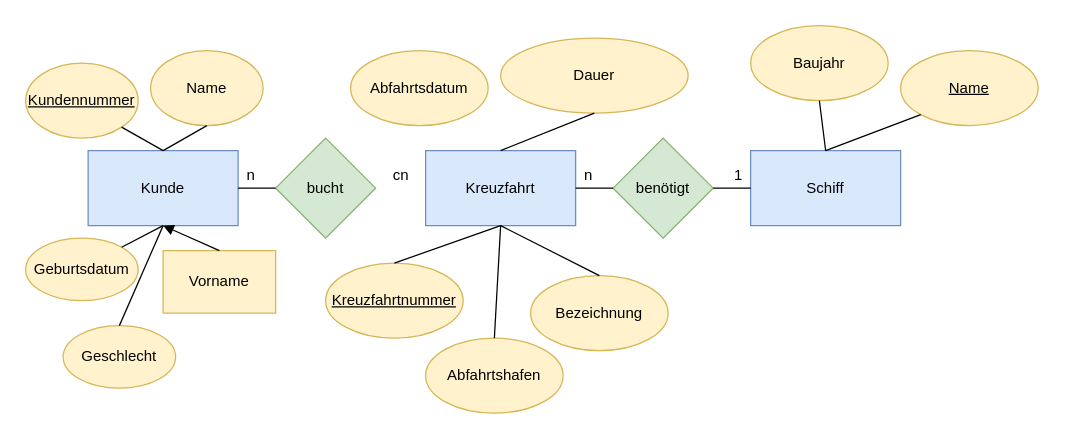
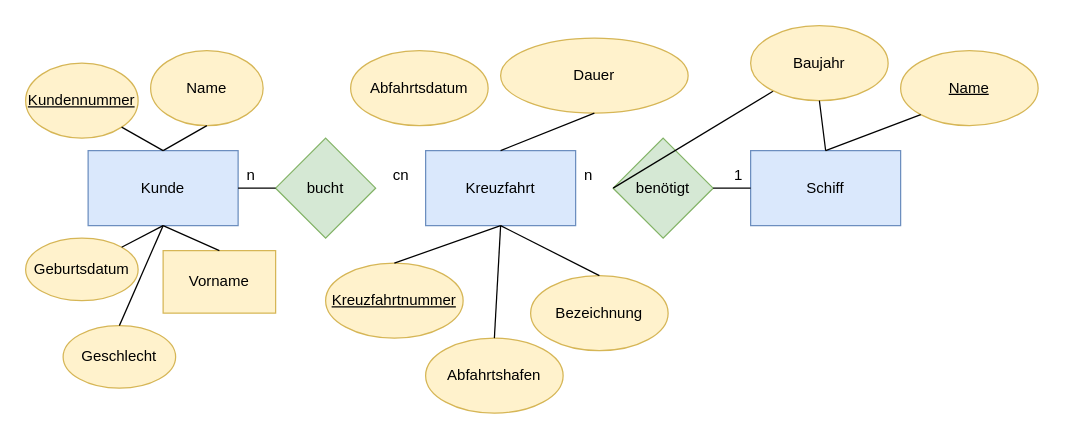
  <mxCell id="0" />
  <mxCell id="1" parent="0" />
  <mxCell id="2" value="Kreuzfahrt" style="rounded=0;whiteSpace=wrap;html=1;fillColor=#dae8fc;strokeColor=#6c8ebf;" parent="1" vertex="1"><mxGeometry x="340" y="120" width="120" height="60" as="geometry" /></mxCell>
  <mxCell id="3" value="Schiff" style="rounded=0;whiteSpace=wrap;html=1;fillColor=#dae8fc;strokeColor=#6c8ebf;" parent="1" vertex="1"><mxGeometry x="600" y="120" width="120" height="60" as="geometry" /></mxCell>
  <mxCell id="4" value="Kunde" style="rounded=0;whiteSpace=wrap;html=1;fillColor=#dae8fc;strokeColor=#6c8ebf;" parent="1" vertex="1"><mxGeometry x="70" y="120" width="120" height="60" as="geometry" /></mxCell>
  <mxCell id="5" value="bucht" style="rhombus;whiteSpace=wrap;html=1;fillColor=#d5e8d4;strokeColor=#82b366;" parent="1" vertex="1"><mxGeometry x="220" y="110" width="80" height="80" as="geometry" /></mxCell>
  <mxCell id="6" value="benötigt" style="rhombus;whiteSpace=wrap;html=1;fillColor=#d5e8d4;strokeColor=#82b366;" parent="1" vertex="1"><mxGeometry x="490" y="110" width="80" height="80" as="geometry" /></mxCell>
  <mxCell id="7" value="&lt;u&gt;Kundennummer&lt;span style=&quot;color: rgba(0, 0, 0, 0); font-family: monospace; font-size: 0px; text-align: start;&quot;&gt;%3CmxGraphModel%3E%3Croot%3E%3CmxCell%20id%3D%220%22%2F%3E%3CmxCell%20id%3D%221%22%20parent%3D%220%22%2F%3E%3CmxCell%20id%3D%222%22%20value%3D%22%22%20style%3D%22rhombus%3BwhiteSpace%3Dwrap%3Bhtml%3D1%3BfillColor%3D%23d5e8d4%3BstrokeColor%3D%2382b366%3B%22%20vertex%3D%221%22%20parent%3D%221%22%3E%3CmxGeometry%20x%3D%22370%22%20y%3D%22460%22%20width%3D%2280%22%20height%3D%2280%22%20as%3D%22geometry%22%2F%3E%3C%2FmxCell%3E%3C%2Froot%3E%3C%2FmxGraphModel%3E&lt;/span&gt;&lt;/u&gt;" style="ellipse;whiteSpace=wrap;html=1;fillColor=#fff2cc;strokeColor=#d6b656;" parent="1" vertex="1"><mxGeometry x="20" y="50" width="90" height="60" as="geometry" /></mxCell>
  <mxCell id="8" value="Geburtsdatum" style="ellipse;whiteSpace=wrap;html=1;fillColor=#fff2cc;strokeColor=#d6b656;" parent="1" vertex="1"><mxGeometry x="20" y="190" width="90" height="50" as="geometry" /></mxCell>
  <mxCell id="9" value="Name" style="ellipse;whiteSpace=wrap;html=1;fillColor=#fff2cc;strokeColor=#d6b656;" parent="1" vertex="1"><mxGeometry x="120" y="40" width="90" height="60" as="geometry" /></mxCell>
  <mxCell id="10" value="Vorname" style="whiteSpace=wrap;html=1;fillColor=#fff2cc;strokeColor=#d6b656;rounded=0;" parent="1" vertex="1"><mxGeometry x="130" y="200" width="90" height="50" as="geometry" /></mxCell>
  <mxCell id="11" value="Geschlecht" style="ellipse;whiteSpace=wrap;html=1;fillColor=#fff2cc;strokeColor=#d6b656;" parent="1" vertex="1"><mxGeometry x="50" y="260" width="90" height="50" as="geometry" /></mxCell>
  <mxCell id="12" value="" style="endArrow=none;html=1;rounded=0;exitX=0.5;exitY=0;exitDx=0;exitDy=0;entryX=0.5;entryY=1;entryDx=0;entryDy=0;" parent="1" source="11" target="4" edge="1"><mxGeometry width="50" height="50" relative="1" as="geometry"><mxPoint x="400" y="350" as="sourcePoint" /><mxPoint x="450" y="300" as="targetPoint" /></mxGeometry></mxCell>
- <mxCell id="13" value="" style="endArrow=block;html=1;rounded=0;exitX=0.5;exitY=0;exitDx=0;exitDy=0;entryX=0.5;entryY=1;entryDx=0;entryDy=0;" parent="1" source="10" target="4" edge="1"><mxGeometry width="50" height="50" relative="1" as="geometry"><mxPoint x="400" y="350" as="sourcePoint" /><mxPoint x="450" y="300" as="targetPoint" /></mxGeometry></mxCell>
+ <mxCell id="13" value="" style="endArrow=none;html=1;rounded=0;exitX=0.5;exitY=0;exitDx=0;exitDy=0;entryX=0.5;entryY=1;entryDx=0;entryDy=0;" parent="1" source="10" target="4" edge="1"><mxGeometry width="50" height="50" relative="1" as="geometry"><mxPoint x="400" y="350" as="sourcePoint" /><mxPoint x="450" y="300" as="targetPoint" /></mxGeometry></mxCell>
  <mxCell id="14" value="" style="endArrow=none;html=1;rounded=0;exitX=1;exitY=0;exitDx=0;exitDy=0;entryX=0.5;entryY=1;entryDx=0;entryDy=0;" parent="1" source="8" target="4" edge="1"><mxGeometry width="50" height="50" relative="1" as="geometry"><mxPoint x="400" y="350" as="sourcePoint" /><mxPoint x="450" y="300" as="targetPoint" /></mxGeometry></mxCell>
  <mxCell id="15" value="" style="endArrow=none;html=1;rounded=0;exitX=1;exitY=1;exitDx=0;exitDy=0;entryX=0.5;entryY=0;entryDx=0;entryDy=0;" parent="1" source="7" target="4" edge="1"><mxGeometry width="50" height="50" relative="1" as="geometry"><mxPoint x="400" y="350" as="sourcePoint" /><mxPoint x="450" y="300" as="targetPoint" /></mxGeometry></mxCell>
  <mxCell id="16" value="" style="endArrow=none;html=1;rounded=0;exitX=0.5;exitY=0;exitDx=0;exitDy=0;entryX=0.5;entryY=1;entryDx=0;entryDy=0;" parent="1" source="4" target="9" edge="1"><mxGeometry width="50" height="50" relative="1" as="geometry"><mxPoint x="400" y="350" as="sourcePoint" /><mxPoint x="450" y="300" as="targetPoint" /></mxGeometry></mxCell>
  <mxCell id="17" value="&lt;u&gt;Kreuzfahrtnummer&lt;/u&gt;" style="ellipse;whiteSpace=wrap;html=1;fillColor=#fff2cc;strokeColor=#d6b656;" parent="1" vertex="1"><mxGeometry x="260" y="210" width="110" height="60" as="geometry" /></mxCell>
  <mxCell id="18" value="" style="endArrow=none;html=1;rounded=0;exitX=0.5;exitY=0;exitDx=0;exitDy=0;entryX=0.5;entryY=1;entryDx=0;entryDy=0;" parent="1" source="17" target="2" edge="1"><mxGeometry width="50" height="50" relative="1" as="geometry"><mxPoint x="400" y="340" as="sourcePoint" /><mxPoint x="450" y="290" as="targetPoint" /></mxGeometry></mxCell>
  <mxCell id="19" value="Bezeichnung" style="ellipse;whiteSpace=wrap;html=1;fillColor=#fff2cc;strokeColor=#d6b656;" parent="1" vertex="1"><mxGeometry x="424" y="220" width="110" height="60" as="geometry" /></mxCell>
  <mxCell id="20" value="Dauer" style="ellipse;whiteSpace=wrap;html=1;fillColor=#fff2cc;strokeColor=#d6b656;" parent="1" vertex="1"><mxGeometry x="400" y="30" width="150" height="60" as="geometry" /></mxCell>
  <mxCell id="21" value="Abfahrtsdatum" style="ellipse;whiteSpace=wrap;html=1;fillColor=#fff2cc;strokeColor=#d6b656;" parent="1" vertex="1"><mxGeometry x="280" y="40" width="110" height="60" as="geometry" /></mxCell>
  <mxCell id="22" value="Abfahrtshafen" style="ellipse;whiteSpace=wrap;html=1;fillColor=#fff2cc;strokeColor=#d6b656;" parent="1" vertex="1"><mxGeometry x="340" y="270" width="110" height="60" as="geometry" /></mxCell>
  <mxCell id="23" value="" style="endArrow=none;html=1;rounded=0;entryX=0.5;entryY=0;entryDx=0;entryDy=0;" parent="1" target="22" edge="1"><mxGeometry width="50" height="50" relative="1" as="geometry"><mxPoint x="400" y="180" as="sourcePoint" /><mxPoint x="450" y="290" as="targetPoint" /></mxGeometry></mxCell>
  <mxCell id="24" value="" style="endArrow=none;html=1;rounded=0;entryX=0.5;entryY=0;entryDx=0;entryDy=0;exitX=0.5;exitY=1;exitDx=0;exitDy=0;" parent="1" source="2" target="19" edge="1"><mxGeometry width="50" height="50" relative="1" as="geometry"><mxPoint x="400" y="340" as="sourcePoint" /><mxPoint x="450" y="290" as="targetPoint" /></mxGeometry></mxCell>
  <mxCell id="25" value="" style="endArrow=none;html=1;rounded=0;entryX=0.5;entryY=1;entryDx=0;entryDy=0;exitX=0.5;exitY=0;exitDx=0;exitDy=0;" parent="1" source="2" target="20" edge="1"><mxGeometry width="50" height="50" relative="1" as="geometry"><mxPoint x="400" y="340" as="sourcePoint" /><mxPoint x="450" y="290" as="targetPoint" /></mxGeometry></mxCell>
  <mxCell id="26" value="" style="endArrow=none;html=1;rounded=0;exitX=1;exitY=0.5;exitDx=0;exitDy=0;entryX=0;entryY=0.5;entryDx=0;entryDy=0;" parent="1" source="4" target="5" edge="1"><mxGeometry width="50" height="50" relative="1" as="geometry"><mxPoint x="400" y="340" as="sourcePoint" /><mxPoint x="450" y="290" as="targetPoint" /></mxGeometry></mxCell>
- <mxCell id="27" value="" style="endArrow=none;html=1;rounded=0;entryX=1;entryY=0.5;entryDx=0;entryDy=0;exitX=0;exitY=0.5;exitDx=0;exitDy=0;" parent="1" source="6" target="2" edge="1"><mxGeometry width="50" height="50" relative="1" as="geometry"><mxPoint x="400" y="340" as="sourcePoint" /><mxPoint x="450" y="290" as="targetPoint" /></mxGeometry></mxCell>
+ <mxCell id="27" value="" style="endArrow=none;html=1;rounded=0;exitX=0;exitY=0.5;exitDx=0;exitDy=0;" parent="1" source="6" target="30" edge="1"><mxGeometry width="50" height="50" relative="1" as="geometry"><mxPoint x="400" y="340" as="sourcePoint" /><mxPoint x="450" y="290" as="targetPoint" /></mxGeometry></mxCell>
  <mxCell id="28" value="" style="endArrow=none;html=1;rounded=0;entryX=1;entryY=0.5;entryDx=0;entryDy=0;exitX=0;exitY=0.5;exitDx=0;exitDy=0;" parent="1" source="3" target="6" edge="1"><mxGeometry width="50" height="50" relative="1" as="geometry"><mxPoint x="400" y="340" as="sourcePoint" /><mxPoint x="450" y="290" as="targetPoint" /></mxGeometry></mxCell>
  <mxCell id="29" value="&lt;u&gt;Name&lt;/u&gt;" style="ellipse;whiteSpace=wrap;html=1;fillColor=#fff2cc;strokeColor=#d6b656;" parent="1" vertex="1"><mxGeometry x="720" y="40" width="110" height="60" as="geometry" /></mxCell>
  <mxCell id="30" value="Baujahr" style="ellipse;whiteSpace=wrap;html=1;fillColor=#fff2cc;strokeColor=#d6b656;" parent="1" vertex="1"><mxGeometry x="600" y="20" width="110" height="60" as="geometry" /></mxCell>
  <mxCell id="31" value="" style="endArrow=none;html=1;rounded=0;entryX=0;entryY=1;entryDx=0;entryDy=0;exitX=0.5;exitY=0;exitDx=0;exitDy=0;" parent="1" source="3" target="29" edge="1"><mxGeometry width="50" height="50" relative="1" as="geometry"><mxPoint x="400" y="340" as="sourcePoint" /><mxPoint x="450" y="290" as="targetPoint" /></mxGeometry></mxCell>
  <mxCell id="32" value="" style="endArrow=none;html=1;rounded=0;entryX=0.5;entryY=1;entryDx=0;entryDy=0;exitX=0.5;exitY=0;exitDx=0;exitDy=0;" parent="1" source="3" target="30" edge="1"><mxGeometry width="50" height="50" relative="1" as="geometry"><mxPoint x="400" y="340" as="sourcePoint" /><mxPoint x="450" y="290" as="targetPoint" /></mxGeometry></mxCell>
  <mxCell id="33" value="n" style="text;html=1;align=center;verticalAlign=middle;resizable=0;points=[];autosize=1;strokeColor=none;fillColor=none;" parent="1" vertex="1"><mxGeometry x="185" y="125" width="30" height="30" as="geometry" /></mxCell>
  <mxCell id="34" value="cn" style="text;html=1;align=center;verticalAlign=middle;resizable=0;points=[];autosize=1;strokeColor=none;fillColor=none;" parent="1" vertex="1"><mxGeometry x="300" y="125" width="40" height="30" as="geometry" /></mxCell>
  <mxCell id="35" value="n" style="text;html=1;align=center;verticalAlign=middle;resizable=0;points=[];autosize=1;strokeColor=none;fillColor=none;" parent="1" vertex="1"><mxGeometry x="455" y="125" width="30" height="30" as="geometry" /></mxCell>
  <mxCell id="36" value="1" style="text;html=1;align=center;verticalAlign=middle;resizable=0;points=[];autosize=1;strokeColor=none;fillColor=none;" parent="1" vertex="1"><mxGeometry x="575" y="125" width="30" height="30" as="geometry" /></mxCell>
